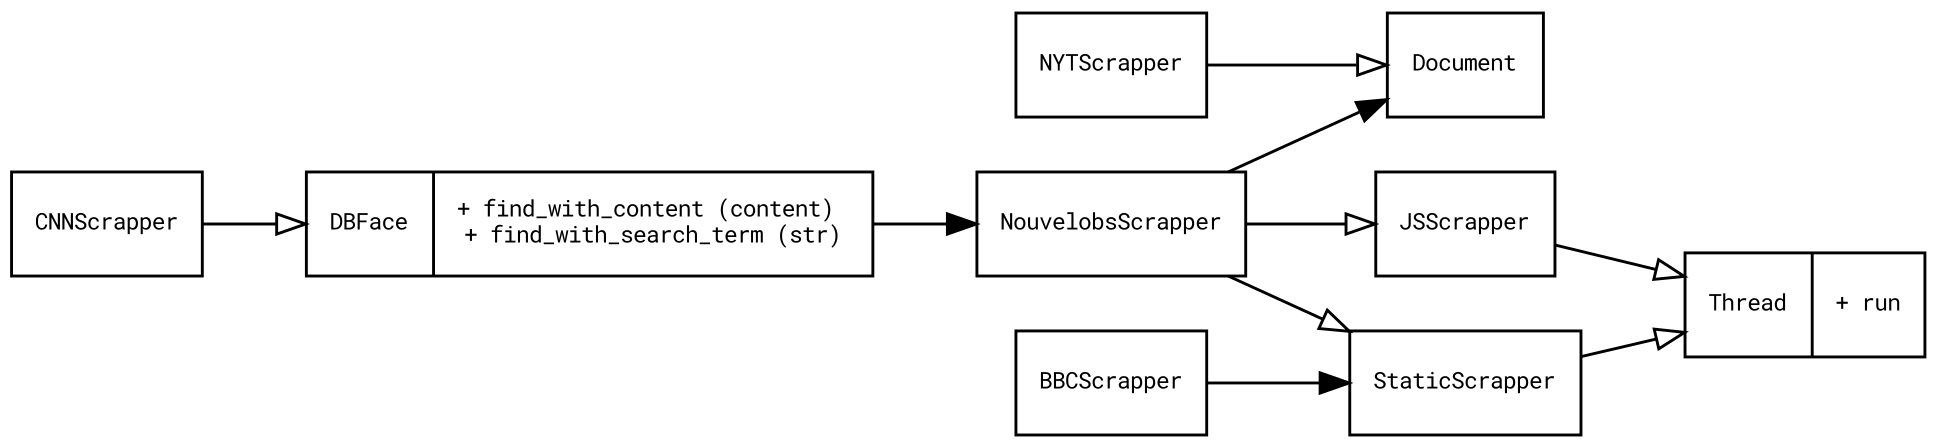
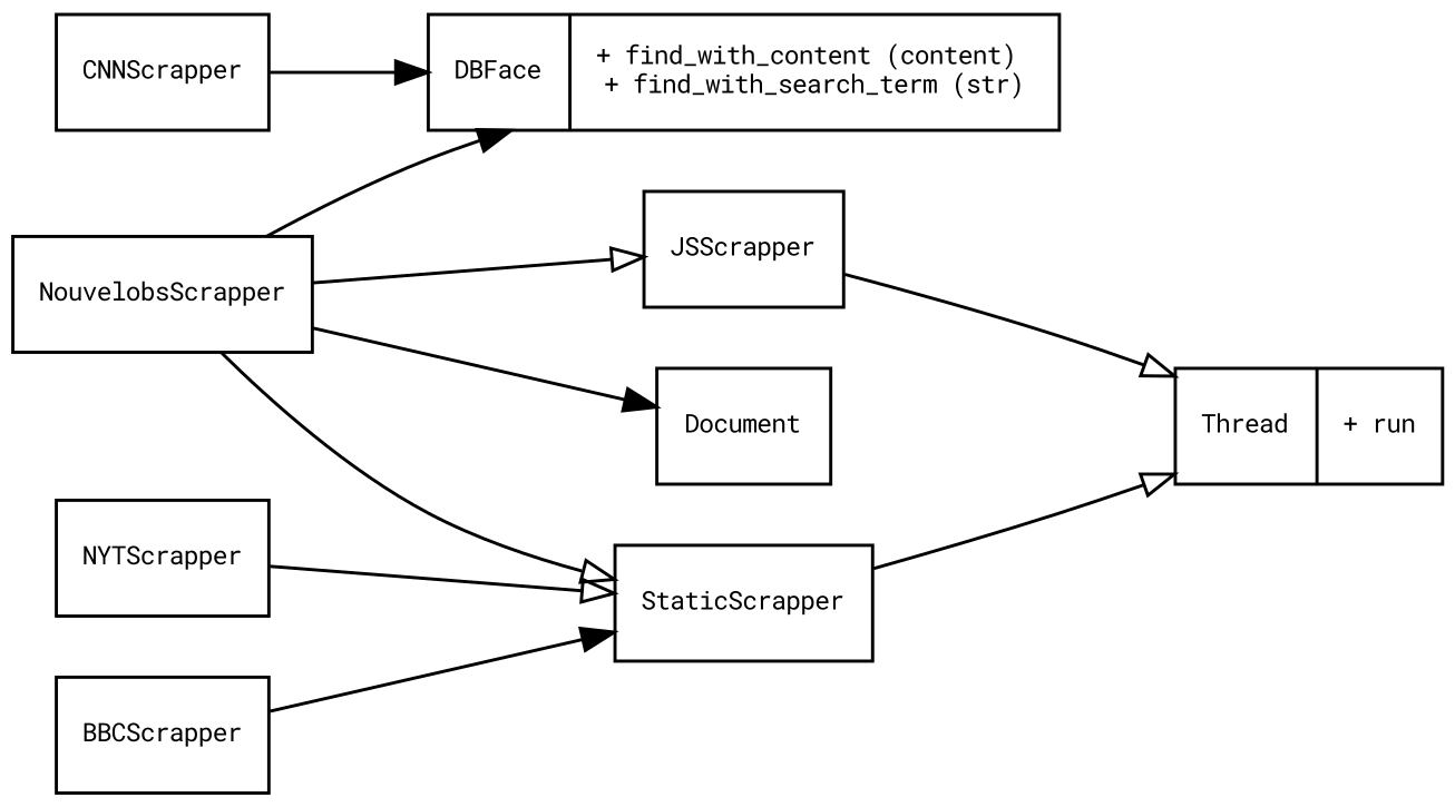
  digraph {
    fontname="Roboto Mono"
    fontsize=8
    rankdir=LR
    node [fontname="Roboto Mono" fontsize=8 shape=record]
    edge [arrowhead=empty fontname="Roboto Mono"]
    n1 [label="{Thread|+ run}"]
    n2 [label="{DBFace|+ find_with_content (content) \l+ find_with_search_term (str)}"]
    JSScrapper
    StaticScrapper
    CNNScrapper
    NouvelobsScrapper
    Document
    NYTScrapper
    BBCScrapper
    JSScrapper -> n1
    StaticScrapper -> n1
-   CNNScrapper -> n2
-   n2 -> NouvelobsScrapper [arrowhead=normal]
+   CNNScrapper -> n2 [arrowhead=normal]
+   NouvelobsScrapper -> n2 [arrowhead=normal]
    NouvelobsScrapper -> JSScrapper
    NouvelobsScrapper -> StaticScrapper
    NouvelobsScrapper -> Document [arrowhead=normal]
-   NYTScrapper -> Document
+   NYTScrapper -> StaticScrapper
    BBCScrapper -> StaticScrapper [arrowhead=normal]
  }
